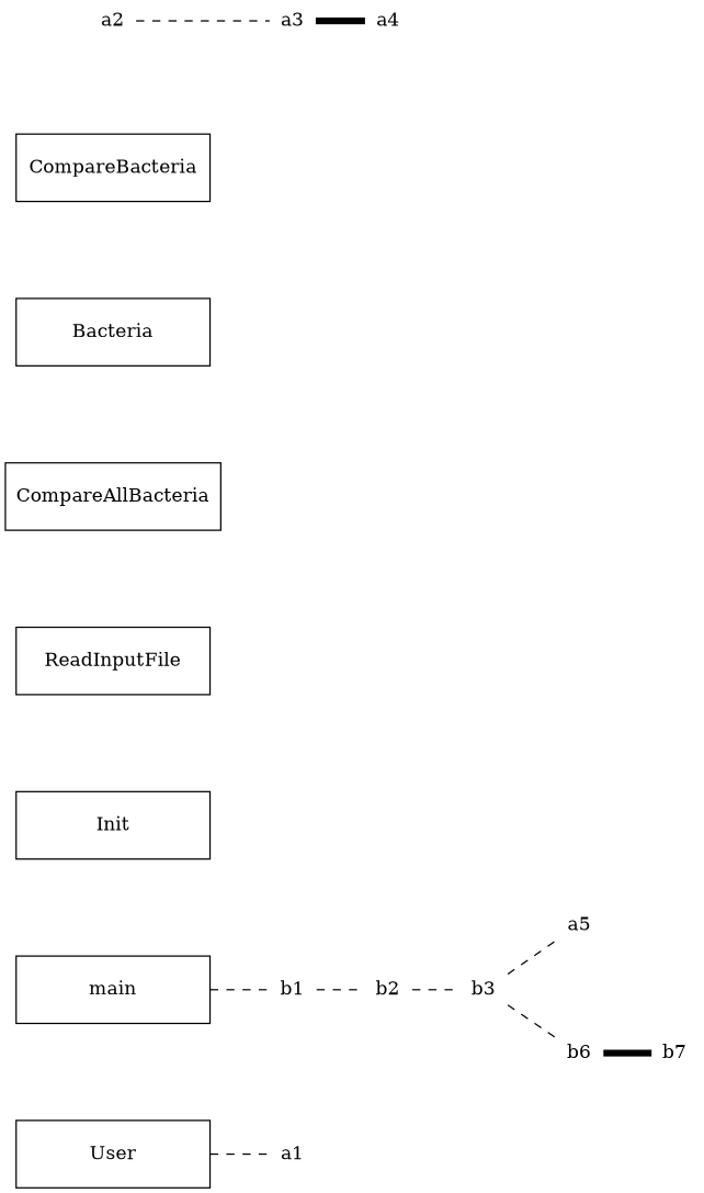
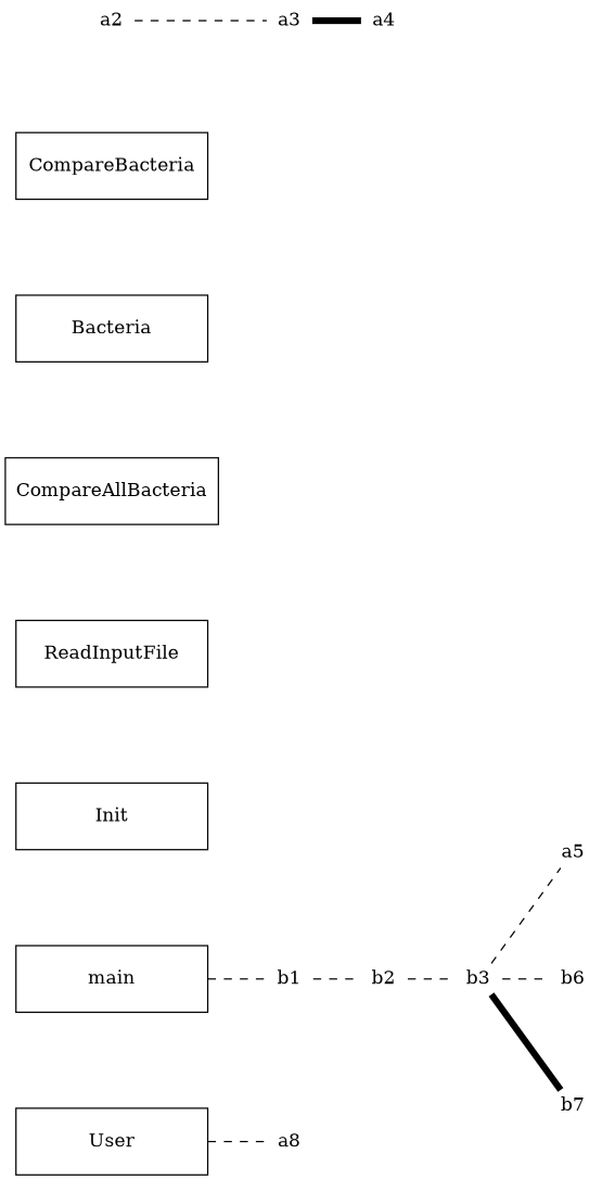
  digraph {
    nodesep=1.0
    ordering=out
    rankdir=LR
    splines=line
    node [shape=none]
    edge [arrowhead=none style=dashed weight=6]
    n1 [height=0.7 label=User shape=rectangle width=2]
    n2 [height=0.7 label=main shape=rectangle width=2]
    n3 [height=0.7 label=Init shape=rectangle width=2]
    n4 [height=0.7 label=ReadInputFile shape=rectangle width=2]
    n5 [height=0.7 label=CompareAllBacteria shape=rectangle width=2]
    n6 [height=0.7 label=Bacteria shape=rectangle width=2]
    n7 [height=0.7 label=CompareBacteria shape=rectangle width=2]
-   a1 [height=0 width=0]
+   a1 [height=0 width=0 label=a8]
    a2 [height=0 width=0]
    a3 [height=0 width=0]
    a4 [height=0 width=0]
    a5 [height=0 width=0]
    b1 [height=0 width=0]
    b2 [height=0 width=0]
    b3 [height=0 width=0]
    n16 [height=0 label=b6 width=0]
    n17 [height=0 label=b7 width=0]
    subgraph sub_1 {
      rank=same
      n1
      n2
      n3
      n4
      n5
      n6
      n7
    }
    subgraph sub_2 {
      n1
      a1
      a2
      a3
      a4
      a5
    }
    subgraph sub_3 {
      n2
      b1
      b2
      b3
      n16
      n17
    }
    n1 -> a1
    n2 -> b1
    a2 -> a3
    a3 -> a4 [penwidth=5 style=solid]
    b1 -> b2
    b2 -> b3
    b3 -> a5
    b3 -> n16
-   n16 -> n17 [penwidth=5 style=solid]
+   b3 -> n17 [penwidth=5 style=solid]
  }
